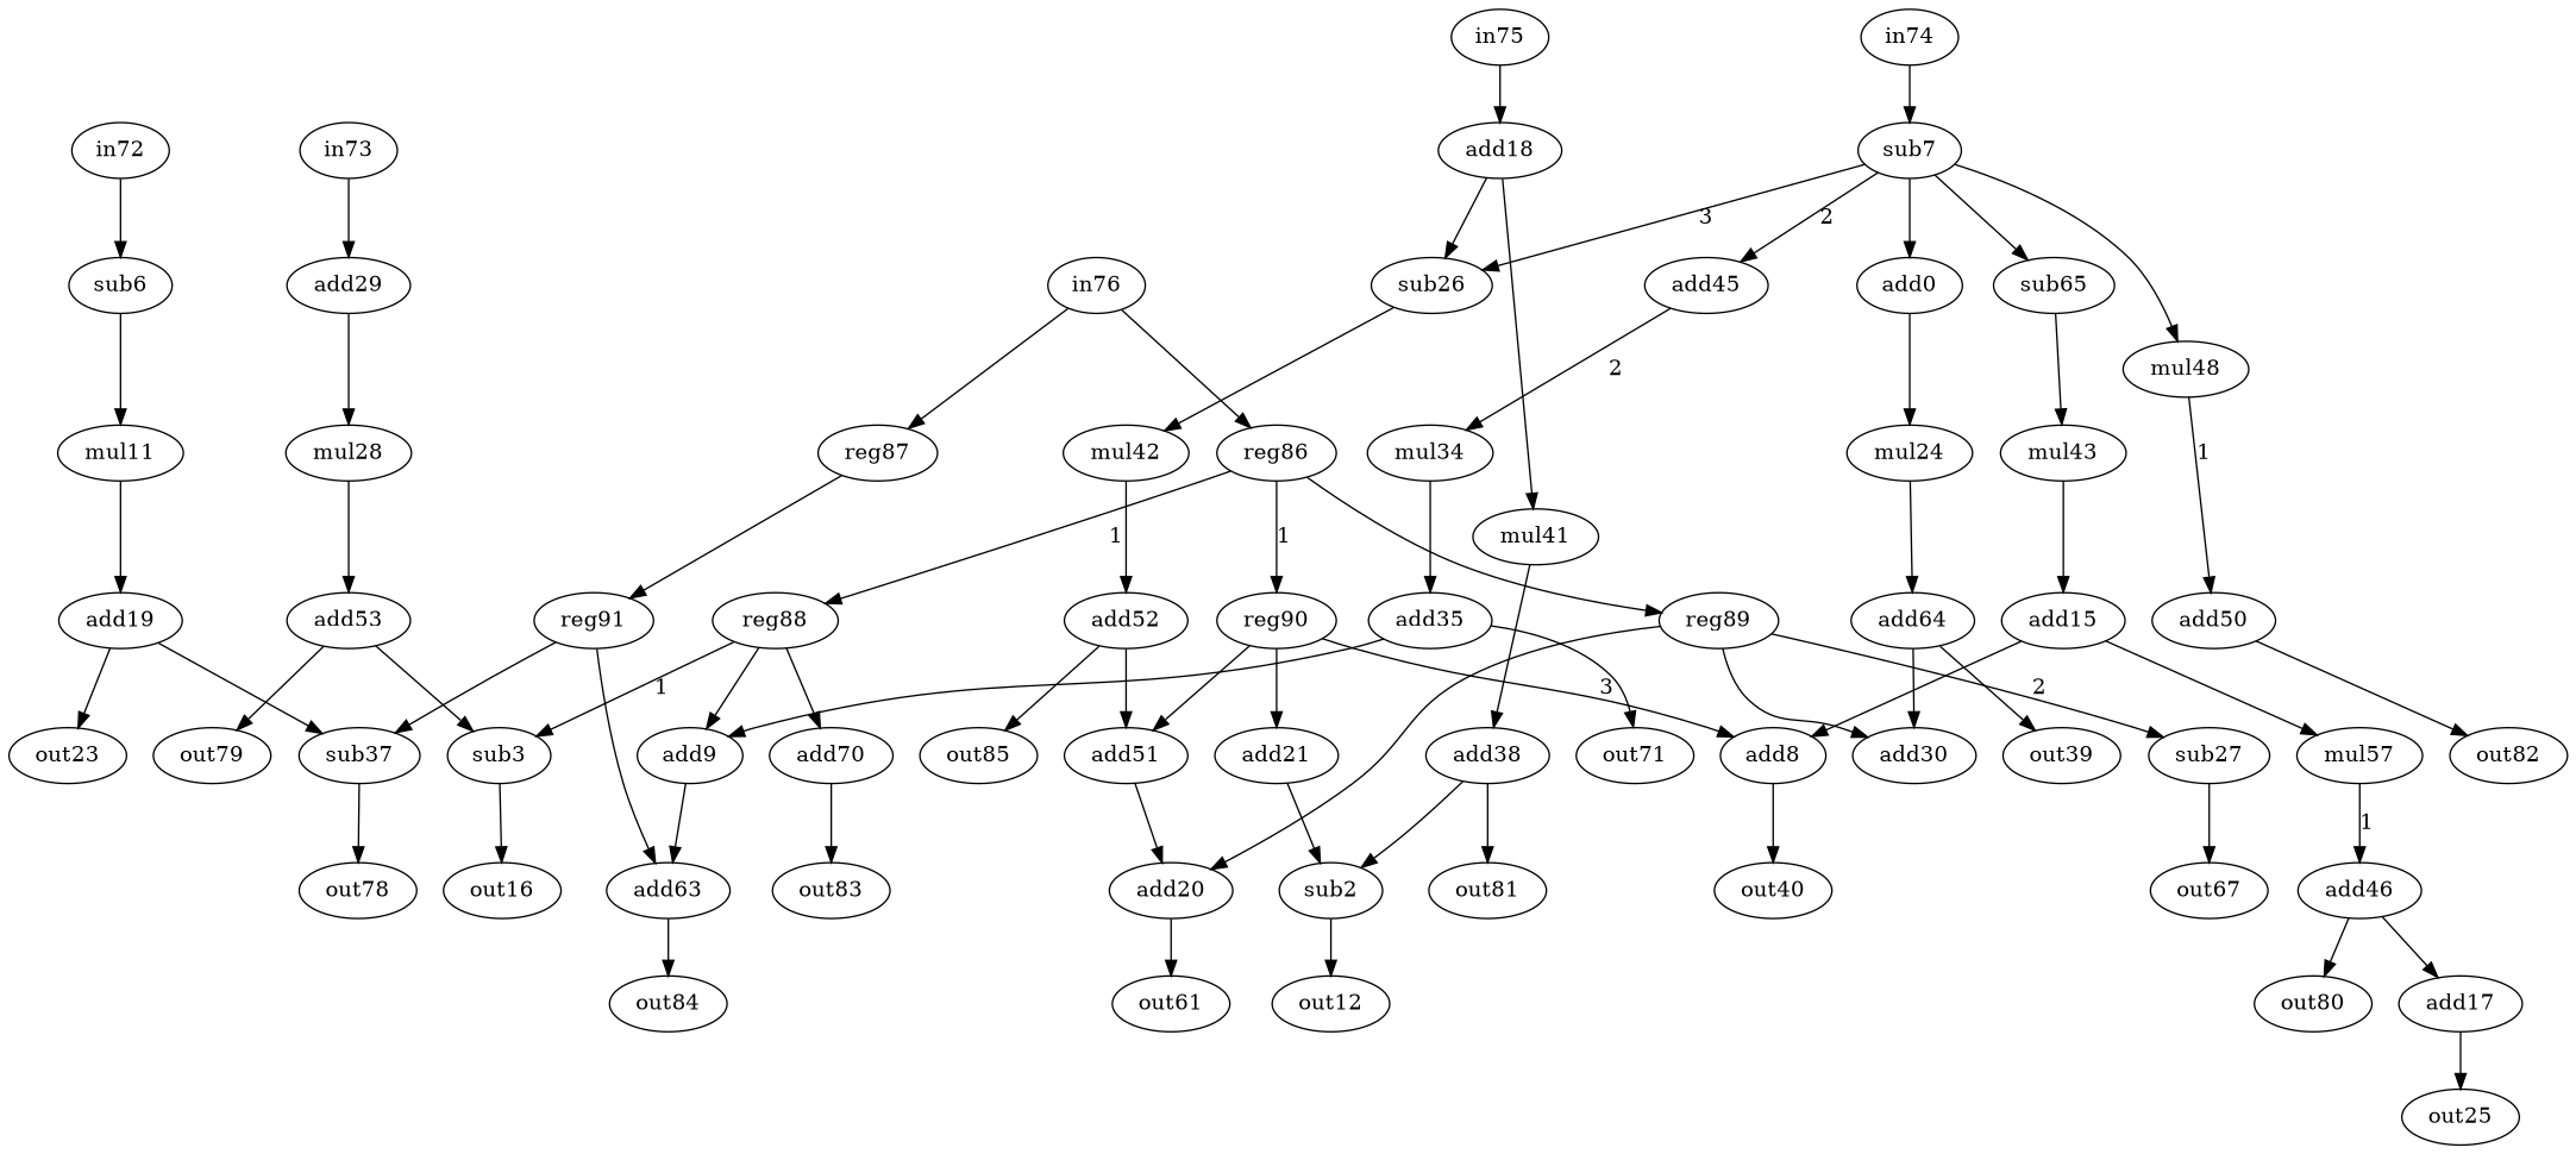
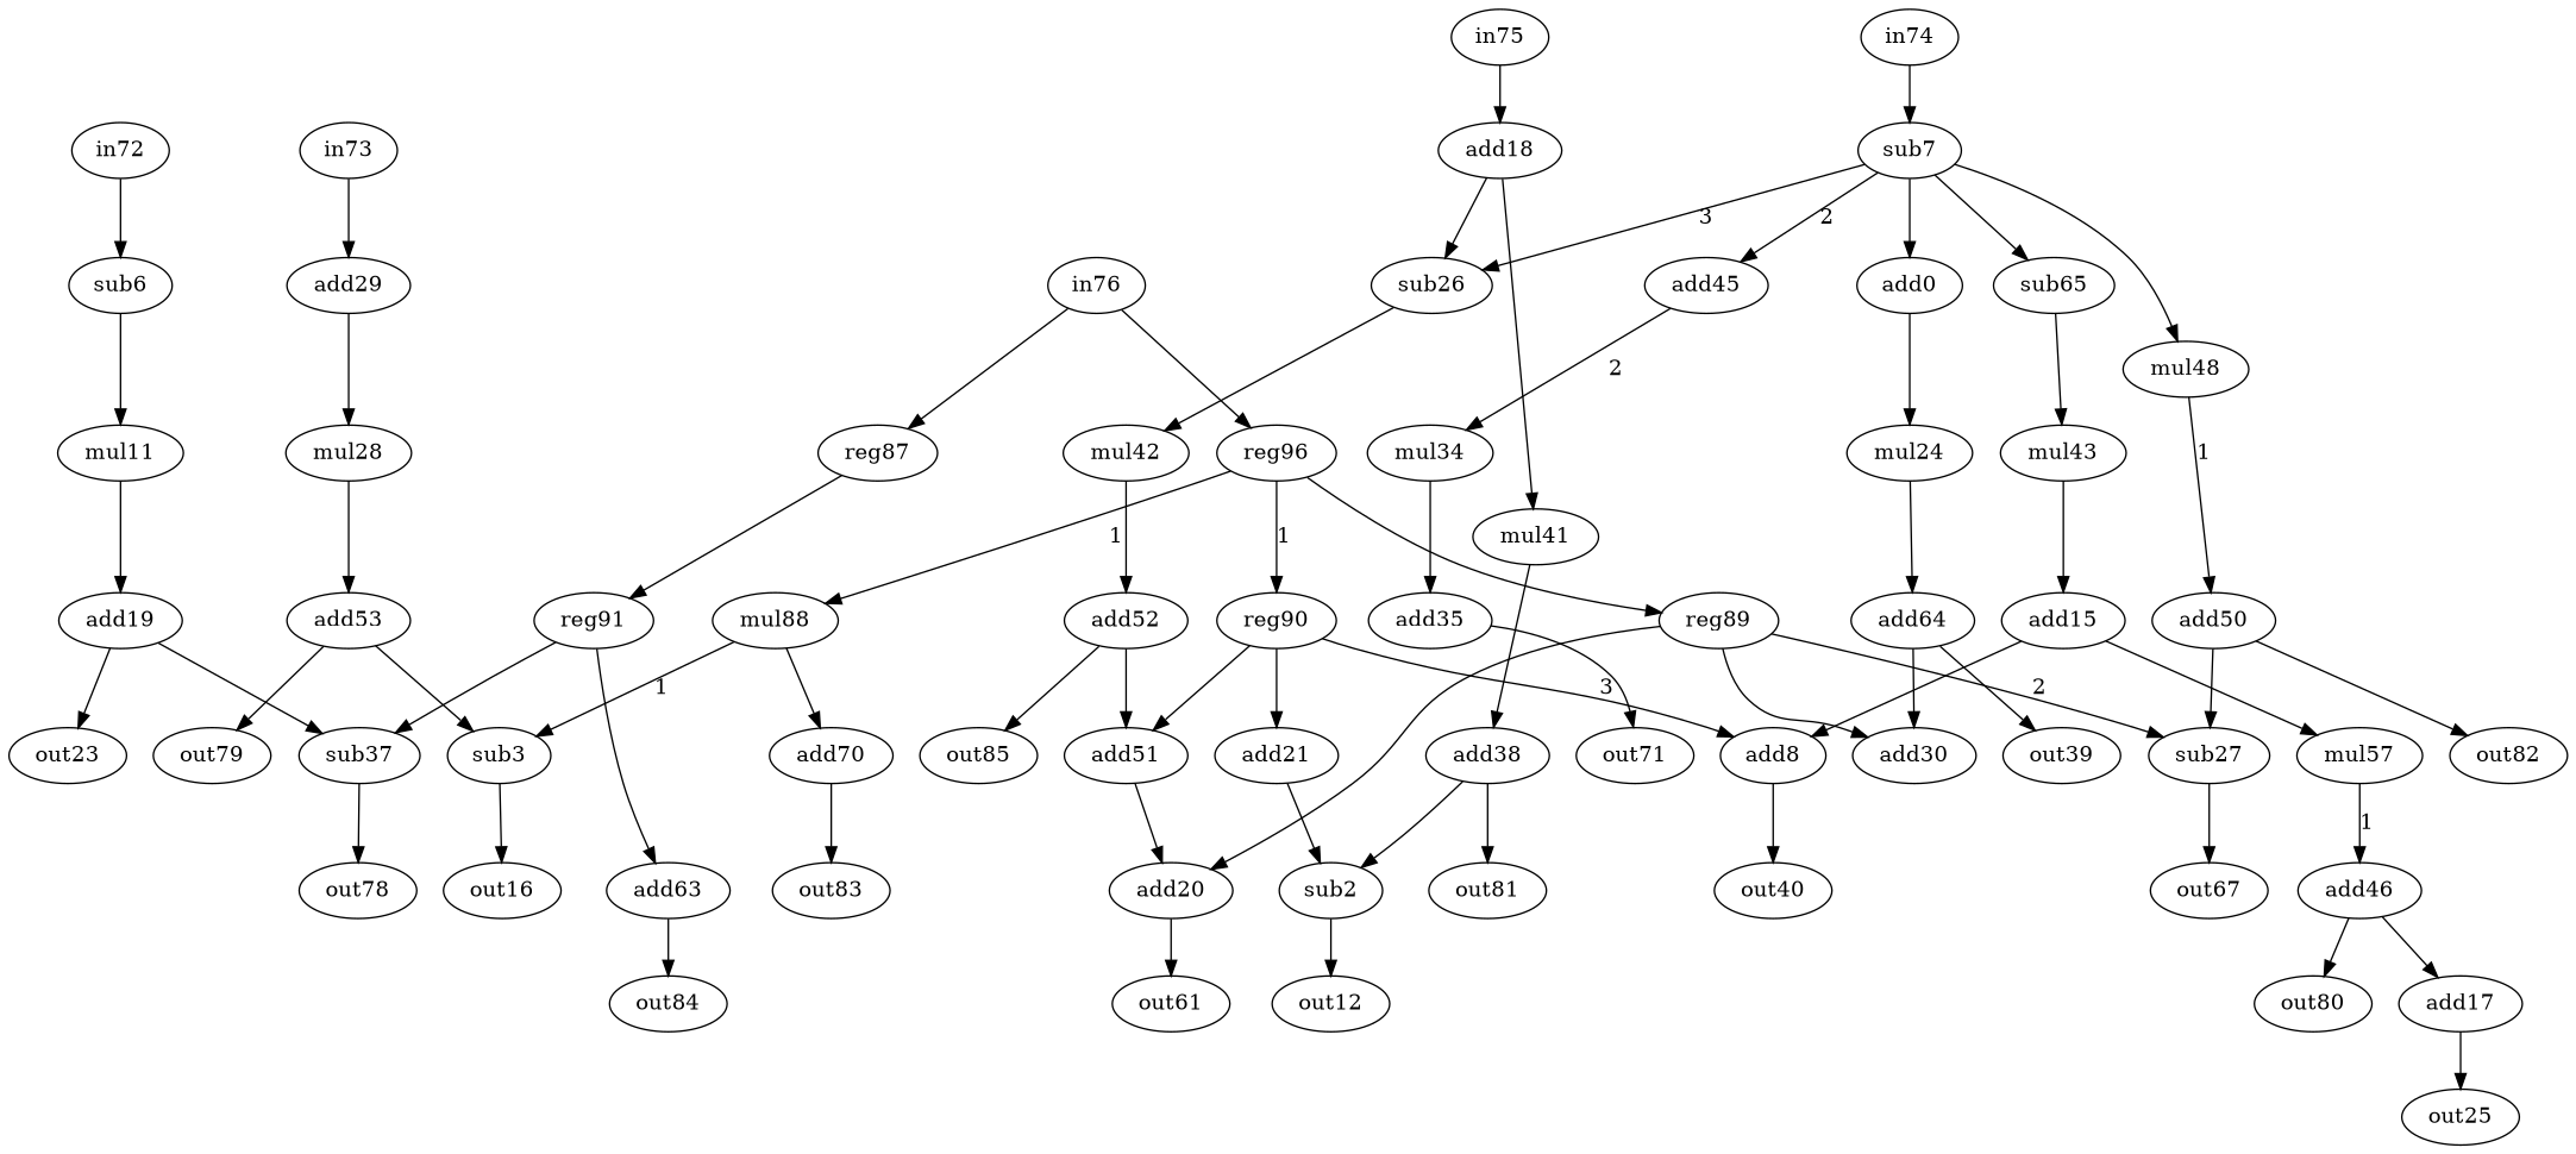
  strict digraph {
    node [alap=3 asap=2 op=out]
    edge [port=0 w=0]
    n1 [alap=2 label=add0 op=addi value=2]
    n2 [asap=3 label=mul24 op=muli value=2]
    n3 [alap=4 asap=4 label=add64 op=addi value=2]
    n4 [alap=4 asap=4 label=sub2 op=sub]
    n5 [alap=5 asap=5 label=out12]
    n6 [alap=4 asap=4 label=sub3 op=sub]
    n7 [alap=5 asap=5 label=out16]
    n8 [alap=1 asap=1 label=sub6 op=subi value=2]
    n9 [alap=2 label=mul11 op=muli value=2]
    n10 [asap=3 label=add19 op=addi value=2]
    n11 [alap=1 asap=1 label=sub7 op=subi value=2]
    n12 [alap=2 label=sub26 op=sub]
    n13 [alap=2 label=add45 op=addi value=2]
    n14 [alap=2 label=mul48 op=muli value=2]
    n15 [alap=2 label=sub65 op=subi value=2]
    n16 [asap=3 label=mul42 op=muli value=2]
    n17 [asap=3 label=mul34 op=muli value=2]
    n18 [asap=3 label=add50 op=addi value=2]
    n19 [asap=3 label=mul43 op=muli value=2]
    n20 [alap=5 asap=5 label=add8 op=add]
    n21 [alap=6 asap=6 label=out40]
-   n22 [alap=5 asap=5 label=add9 op=add]
    n23 [alap=6 asap=6 label=add63 op=add]
    n24 [alap=7 asap=7 label=out84]
    n25 [alap=4 asap=4 label=out23]
    n26 [alap=4 asap=4 label=sub37 op=sub]
    n27 [alap=4 asap=4 label=add15 op=addi value=2]
    n28 [alap=5 asap=5 label=mul57 op=muli value=2]
    n29 [alap=6 asap=6 label=add46 op=addi value=2]
    n30 [alap=7 asap=7 label=add17 op=addi value=2]
    n31 [alap=8 asap=8 label=out25]
    n32 [alap=1 asap=1 label=add18 op=addi value=2]
    n33 [alap=2 label=mul41 op=muli value=2]
    n34 [asap=3 label=add38 op=addi value=2]
    n35 [alap=5 asap=5 label=out78]
    n36 [alap=6 asap=6 label=add20 op=add]
    n37 [alap=7 asap=7 label=out61]
    n38 [asap=3 label=add21 op=addi value=2]
    n39 [alap=5 asap=5 label=add30 op=add]
    n40 [alap=5 asap=5 label=out39]
    n41 [alap=4 asap=4 label=add52 op=addi value=2]
    n42 [alap=4 asap=4 label=sub27 op=sub]
    n43 [alap=5 asap=5 label=out67]
    n44 [alap=2 label=mul28 op=muli value=2]
    n45 [asap=3 label=add53 op=addi value=2]
    n46 [alap=4 asap=4 label=out79]
    n47 [alap=1 asap=1 label=add29 op=addi value=2]
    n48 [alap=6 asap=6 label=add70 op=add]
    n49 [alap=7 asap=7 label=out83]
    n50 [alap=4 asap=4 label=add35 op=addi value=2]
    n51 [alap=5 asap=5 label=out71]
    n52 [alap=4 asap=4 label=out81]
    n53 [alap=5 asap=5 label=add51 op=add]
    n54 [alap=5 asap=5 label=out85]
    n55 [alap=4 asap=4 label=out82]
    n56 [alap=7 asap=7 label=out80]
    n57 [alap=0 asap=0 label=in72 op=in]
    n58 [alap=0 asap=0 label=in73 op=in]
    n59 [alap=0 asap=0 label=in74 op=in]
    n60 [alap=0 asap=0 label=in75 op=in]
    n61 [alap=0 asap=0 label=in76 op=in]
-   n62 [alap=1 asap=1 label=reg86 op=reg]
+   n62 [alap=1 asap=1 label=reg96 op=reg]
    n63 [alap=2 asap=1 label=reg87 op=reg]
-   n64 [label=reg88 op=reg]
+   n64 [label=mul88 op=reg]
    n65 [label=reg89 op=reg]
    n66 [alap=2 label=reg90 op=reg]
    n67 [label=reg91 op=reg]
    n1 -> n2
    n2 -> n3
    n3 -> n39
    n3 -> n40
    n4 -> n5
    n6 -> n7
    n8 -> n9
    n9 -> n10
    n10 -> n25
    n10 -> n26
    n11 -> n1
    n11 -> n12 [label=3 w=3]
    n11 -> n13 [label=2 w=2]
    n11 -> n14
    n11 -> n15
    n12 -> n16
    n13 -> n17 [label=2 w=1]
    n14 -> n18 [label=1 w=1]
    n15 -> n19
    n16 -> n41
    n17 -> n50
+   n18 -> n42
    n18 -> n55
    n19 -> n27
    n20 -> n21
-   n22 -> n23
    n23 -> n24
    n26 -> n35
    n27 -> n20
    n27 -> n28
    n28 -> n29 [label=1 w=1]
    n29 -> n30
    n29 -> n56
    n30 -> n31
    n32 -> n12 [port=1]
    n32 -> n33
    n33 -> n34
    n34 -> n4 [port=1]
    n34 -> n52
    n36 -> n37
    n38 -> n4
    n41 -> n53
    n41 -> n54
    n42 -> n43
    n44 -> n45
    n45 -> n6
    n45 -> n46
    n47 -> n44
    n48 -> n49
-   n50 -> n22
    n50 -> n51
    n53 -> n36
    n57 -> n8
    n58 -> n47
    n59 -> n11
    n60 -> n32
    n61 -> n62
    n61 -> n63
    n62 -> n64 [label=1 w=1]
    n62 -> n65
    n62 -> n66 [label=1 w=1]
    n63 -> n67
    n64 -> n6 [label=1 port=1 w=1]
-   n64 -> n22 [port=1]
    n64 -> n48 [port=1]
    n65 -> n36 [port=1]
    n65 -> n39 [port=1]
    n65 -> n42 [label=2 port=1 w=2]
    n66 -> n20 [label=3 port=1 w=3]
    n66 -> n38
    n66 -> n53 [port=1]
    n67 -> n23 [port=1]
    n67 -> n26 [port=1]
  }
